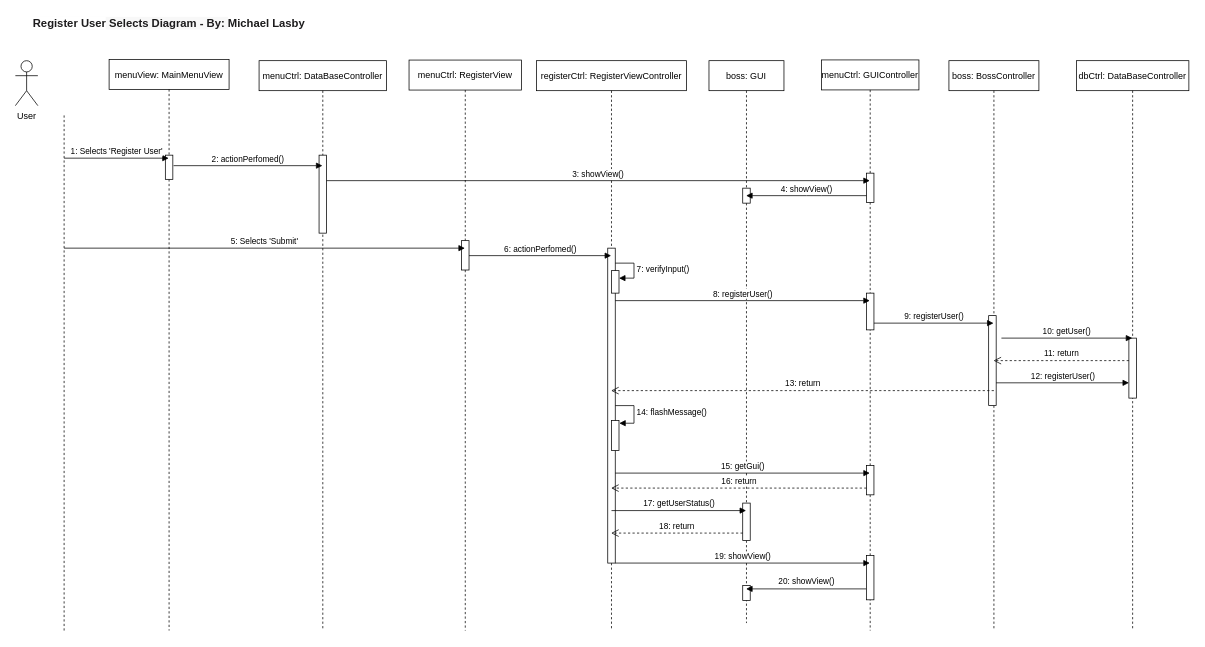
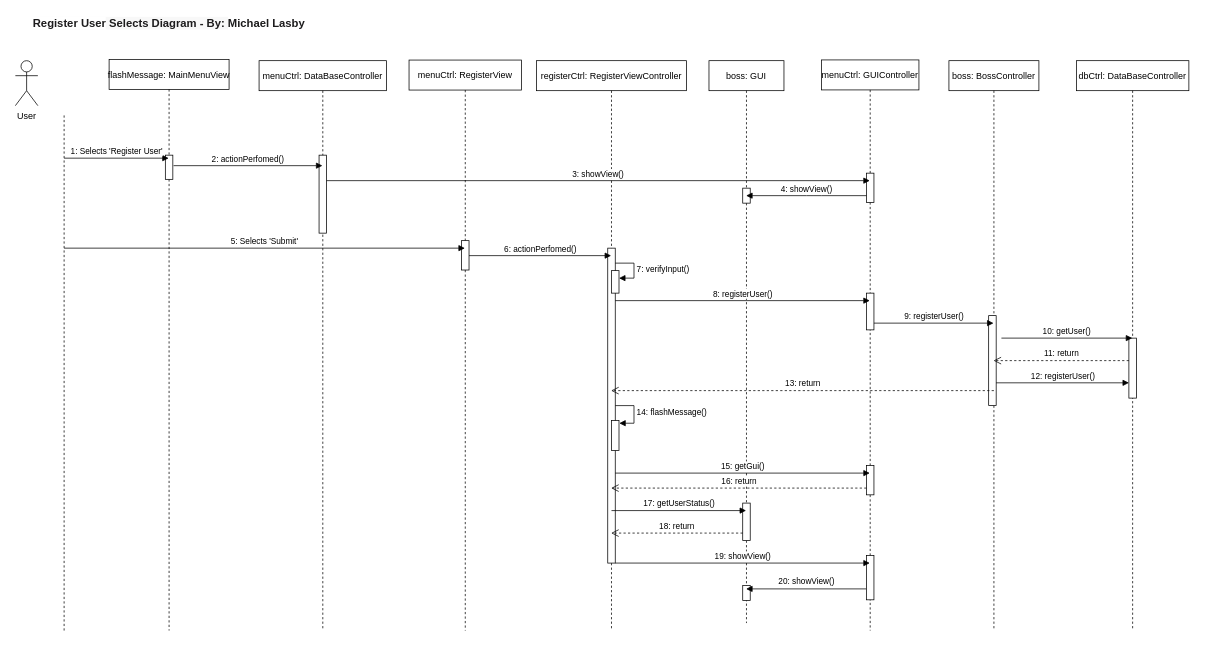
  <mxCell id="0" />
  <mxCell id="1" parent="0" />
  <mxCell id="2" value="boss: GUI" style="shape=umlLifeline;perimeter=lifelinePerimeter;container=1;collapsible=0;recursiveResize=0;rounded=0;shadow=0;strokeWidth=1;" parent="1" vertex="1"><mxGeometry x="945" y="80" width="100" height="750" as="geometry" /></mxCell>
  <mxCell id="3" value="" style="html=1;points=[];perimeter=orthogonalPerimeter;" parent="2" vertex="1"><mxGeometry x="45" y="590" width="10" height="50" as="geometry" /></mxCell>
  <mxCell id="4" value="" style="html=1;points=[];perimeter=orthogonalPerimeter;" parent="2" vertex="1"><mxGeometry x="45" y="170" width="10" height="20" as="geometry" /></mxCell>
  <mxCell id="5" value="" style="html=1;points=[];perimeter=orthogonalPerimeter;" parent="2" vertex="1"><mxGeometry x="45" y="700" width="10" height="20" as="geometry" /></mxCell>
  <mxCell id="6" value="boss: BossController" style="shape=umlLifeline;perimeter=lifelinePerimeter;container=1;collapsible=0;recursiveResize=0;rounded=0;shadow=0;strokeWidth=1;" parent="1" vertex="1"><mxGeometry x="1265" y="80" width="120" height="760" as="geometry" /></mxCell>
  <mxCell id="7" value="" style="html=1;points=[];perimeter=orthogonalPerimeter;" parent="6" vertex="1"><mxGeometry x="53" y="340" width="10" height="120" as="geometry" /></mxCell>
  <mxCell id="8" value="dbCtrl: DataBaseController" style="shape=umlLifeline;perimeter=lifelinePerimeter;container=1;collapsible=0;recursiveResize=0;rounded=0;shadow=0;strokeWidth=1;" parent="1" vertex="1"><mxGeometry x="1435" y="80" width="150" height="760" as="geometry" /></mxCell>
  <mxCell id="9" value="" style="html=1;points=[];perimeter=orthogonalPerimeter;" parent="8" vertex="1"><mxGeometry x="70" y="370" width="10" height="80" as="geometry" /></mxCell>
- <mxCell id="10" value="menuView: MainMenuView" style="shape=umlLifeline;perimeter=lifelinePerimeter;container=1;collapsible=0;recursiveResize=0;rounded=0;shadow=0;strokeWidth=1;" parent="1" vertex="1"><mxGeometry x="145" y="78.26" width="160" height="761.74" as="geometry" /></mxCell>
+ <mxCell id="10" value="flashMessage: MainMenuView" style="shape=umlLifeline;perimeter=lifelinePerimeter;container=1;collapsible=0;recursiveResize=0;rounded=0;shadow=0;strokeWidth=1;" parent="1" vertex="1"><mxGeometry x="145" y="78.26" width="160" height="761.74" as="geometry" /></mxCell>
  <mxCell id="11" value="" style="points=[];perimeter=orthogonalPerimeter;rounded=0;shadow=0;strokeWidth=1;" parent="10" vertex="1"><mxGeometry x="75" y="127.74" width="10" height="32.26" as="geometry" /></mxCell>
  <mxCell id="12" value="menuCtrl: DataBaseController" style="shape=umlLifeline;perimeter=lifelinePerimeter;container=1;collapsible=0;recursiveResize=0;rounded=0;shadow=0;strokeWidth=1;" parent="1" vertex="1"><mxGeometry x="345" y="80" width="170" height="760" as="geometry" /></mxCell>
  <mxCell id="13" value="" style="points=[];perimeter=orthogonalPerimeter;rounded=0;shadow=0;strokeWidth=1;" parent="12" vertex="1"><mxGeometry x="80" y="126" width="10" height="104" as="geometry" /></mxCell>
  <mxCell id="14" value="menuCtrl: RegisterView" style="shape=umlLifeline;perimeter=lifelinePerimeter;container=1;collapsible=0;recursiveResize=0;rounded=0;shadow=0;strokeWidth=1;" parent="1" vertex="1"><mxGeometry x="545" y="79.17" width="150" height="760.83" as="geometry" /></mxCell>
  <mxCell id="15" value="" style="html=1;points=[];perimeter=orthogonalPerimeter;" parent="14" vertex="1"><mxGeometry x="70" y="240.83" width="10" height="39.17" as="geometry" /></mxCell>
  <mxCell id="16" value="registerCtrl: RegisterViewController" style="shape=umlLifeline;perimeter=lifelinePerimeter;container=0;collapsible=0;recursiveResize=0;rounded=0;shadow=0;strokeWidth=1;" parent="1" vertex="1"><mxGeometry x="715" y="80" width="200" height="760" as="geometry" /></mxCell>
  <mxCell id="17" value="" style="endArrow=none;html=1;dashed=1;" parent="1" edge="1"><mxGeometry width="50" height="50" relative="1" as="geometry"><mxPoint x="85" y="840" as="sourcePoint" /><mxPoint x="85" y="150" as="targetPoint" /></mxGeometry></mxCell>
  <mxCell id="18" value="User" style="shape=umlActor;html=1;verticalLabelPosition=bottom;verticalAlign=top;align=center;" parent="1" vertex="1"><mxGeometry x="20" y="80" width="30" height="60" as="geometry" /></mxCell>
  <mxCell id="19" value="menuCtrl: GUIController" style="shape=umlLifeline;perimeter=lifelinePerimeter;container=1;collapsible=0;recursiveResize=0;rounded=0;shadow=0;strokeWidth=1;" parent="1" vertex="1"><mxGeometry x="1095" y="79" width="130" height="761" as="geometry" /></mxCell>
  <mxCell id="20" value="" style="html=1;points=[];perimeter=orthogonalPerimeter;" parent="19" vertex="1"><mxGeometry x="60" y="151" width="10" height="39" as="geometry" /></mxCell>
  <mxCell id="21" value="" style="html=1;points=[];perimeter=orthogonalPerimeter;" parent="19" vertex="1"><mxGeometry x="60" y="311" width="10" height="49" as="geometry" /></mxCell>
  <mxCell id="22" value="" style="html=1;points=[];perimeter=orthogonalPerimeter;" parent="19" vertex="1"><mxGeometry x="60" y="541" width="10" height="39" as="geometry" /></mxCell>
  <mxCell id="23" value="" style="html=1;points=[];perimeter=orthogonalPerimeter;" parent="19" vertex="1"><mxGeometry x="60" y="661" width="10" height="59" as="geometry" /></mxCell>
  <mxCell id="24" value="1: Selects 'Register User'" style="html=1;verticalAlign=bottom;endArrow=block;" parent="1" target="10" edge="1"><mxGeometry width="80" relative="1" as="geometry"><mxPoint x="85" y="210" as="sourcePoint" /><mxPoint x="165" y="210" as="targetPoint" /></mxGeometry></mxCell>
  <mxCell id="25" value="5: Selects 'Submit'" style="html=1;verticalAlign=bottom;endArrow=block;" parent="1" target="14" edge="1"><mxGeometry width="80" relative="1" as="geometry"><mxPoint x="85" y="330" as="sourcePoint" /><mxPoint x="165" y="330" as="targetPoint" /></mxGeometry></mxCell>
  <mxCell id="26" value="" style="html=1;points=[];perimeter=orthogonalPerimeter;" parent="1" vertex="1"><mxGeometry x="810" y="330" width="10" height="420" as="geometry" /></mxCell>
  <mxCell id="27" value="6: actionPerfomed()" style="html=1;verticalAlign=bottom;endArrow=block;" parent="1" target="16" edge="1"><mxGeometry width="80" relative="1" as="geometry"><mxPoint x="625" y="340" as="sourcePoint" /><mxPoint x="705" y="340" as="targetPoint" /></mxGeometry></mxCell>
  <mxCell id="28" value="8: registerUser()" style="html=1;verticalAlign=bottom;endArrow=block;" parent="1" target="19" edge="1"><mxGeometry width="80" relative="1" as="geometry"><mxPoint x="820" y="400" as="sourcePoint" /><mxPoint x="900" y="400" as="targetPoint" /></mxGeometry></mxCell>
  <mxCell id="29" value="9: registerUser()" style="html=1;verticalAlign=bottom;endArrow=block;" parent="1" target="6" edge="1"><mxGeometry width="80" relative="1" as="geometry"><mxPoint x="1165" y="430" as="sourcePoint" /><mxPoint x="1245" y="430" as="targetPoint" /></mxGeometry></mxCell>
  <mxCell id="30" value="10: getUser()" style="html=1;verticalAlign=bottom;endArrow=block;" parent="1" target="8" edge="1"><mxGeometry width="80" relative="1" as="geometry"><mxPoint x="1335" y="450" as="sourcePoint" /><mxPoint x="1405" y="450" as="targetPoint" /></mxGeometry></mxCell>
  <mxCell id="31" value="11: return" style="html=1;verticalAlign=bottom;endArrow=open;dashed=1;endSize=8;" parent="1" target="6" edge="1"><mxGeometry relative="1" as="geometry"><mxPoint x="1505" y="480" as="sourcePoint" /><mxPoint x="1425" y="480" as="targetPoint" /></mxGeometry></mxCell>
  <mxCell id="32" value="12: registerUser()" style="html=1;verticalAlign=bottom;endArrow=block;entryX=0.014;entryY=0.745;entryDx=0;entryDy=0;entryPerimeter=0;" parent="1" source="7" target="9" edge="1"><mxGeometry width="80" relative="1" as="geometry"><mxPoint x="1335" y="510" as="sourcePoint" /><mxPoint x="1405" y="510" as="targetPoint" /></mxGeometry></mxCell>
  <mxCell id="33" value="13: return" style="html=1;verticalAlign=bottom;endArrow=open;dashed=1;endSize=8;" parent="1" target="16" edge="1"><mxGeometry relative="1" as="geometry"><mxPoint x="1325" y="520" as="sourcePoint" /><mxPoint x="1245" y="520" as="targetPoint" /></mxGeometry></mxCell>
  <mxCell id="34" value="" style="html=1;points=[];perimeter=orthogonalPerimeter;" parent="1" vertex="1"><mxGeometry x="815" y="560" width="10" height="40" as="geometry" /></mxCell>
  <mxCell id="35" value="14: flashMessage()" style="edgeStyle=orthogonalEdgeStyle;html=1;align=left;spacingLeft=2;endArrow=block;rounded=0;entryX=1.034;entryY=0.087;entryDx=0;entryDy=0;entryPerimeter=0;" parent="1" target="34" edge="1"><mxGeometry relative="1" as="geometry"><mxPoint x="820" y="540" as="sourcePoint" /><Array as="points"><mxPoint x="845" y="540" /><mxPoint x="845" y="564" /></Array></mxGeometry></mxCell>
  <mxCell id="36" value="2: actionPerfomed()" style="html=1;verticalAlign=bottom;endArrow=block;" parent="1" target="12" edge="1"><mxGeometry width="80" relative="1" as="geometry"><mxPoint x="231" y="220" as="sourcePoint" /><mxPoint x="311" y="220" as="targetPoint" /></mxGeometry></mxCell>
  <mxCell id="37" value="15: getGui()" style="html=1;verticalAlign=bottom;endArrow=block;" parent="1" target="19" edge="1"><mxGeometry width="80" relative="1" as="geometry"><mxPoint x="820" y="630" as="sourcePoint" /><mxPoint x="900" y="630" as="targetPoint" /></mxGeometry></mxCell>
  <mxCell id="38" value="16: return" style="html=1;verticalAlign=bottom;endArrow=open;dashed=1;endSize=8;" parent="1" target="16" edge="1"><mxGeometry relative="1" as="geometry"><mxPoint x="1155" y="650" as="sourcePoint" /><mxPoint x="1075" y="650" as="targetPoint" /></mxGeometry></mxCell>
  <mxCell id="39" value="17: getUserStatus()" style="html=1;verticalAlign=bottom;endArrow=block;" parent="1" target="2" edge="1"><mxGeometry width="80" relative="1" as="geometry"><mxPoint x="815" y="680" as="sourcePoint" /><mxPoint x="895" y="680" as="targetPoint" /></mxGeometry></mxCell>
  <mxCell id="40" value="18: return" style="html=1;verticalAlign=bottom;endArrow=open;dashed=1;endSize=8;" parent="1" source="3" target="16" edge="1"><mxGeometry relative="1" as="geometry"><mxPoint x="985" y="710" as="sourcePoint" /><mxPoint x="915" y="710" as="targetPoint" /><Array as="points"><mxPoint x="945" y="710" /></Array></mxGeometry></mxCell>
  <mxCell id="41" value="19: showView()" style="html=1;verticalAlign=bottom;endArrow=block;" parent="1" target="19" edge="1"><mxGeometry width="80" relative="1" as="geometry"><mxPoint x="820" y="750" as="sourcePoint" /><mxPoint x="900" y="750" as="targetPoint" /></mxGeometry></mxCell>
  <mxCell id="42" value="3: showView()" style="html=1;verticalAlign=bottom;endArrow=block;" parent="1" target="19" edge="1"><mxGeometry width="80" relative="1" as="geometry"><mxPoint x="435" y="240" as="sourcePoint" /><mxPoint x="515" y="240" as="targetPoint" /></mxGeometry></mxCell>
  <mxCell id="43" value="4: showView()" style="html=1;verticalAlign=bottom;endArrow=block;" parent="1" target="2" edge="1"><mxGeometry x="0.001" width="80" relative="1" as="geometry"><mxPoint x="1155" y="260" as="sourcePoint" /><mxPoint x="1235" y="260" as="targetPoint" /><Array as="points"><mxPoint x="1085" y="260" /></Array><mxPoint as="offset" /></mxGeometry></mxCell>
  <mxCell id="44" value="20: showView()" style="html=1;verticalAlign=bottom;endArrow=block;exitX=-0.04;exitY=0.753;exitDx=0;exitDy=0;exitPerimeter=0;" parent="1" source="23" target="2" edge="1"><mxGeometry width="80" relative="1" as="geometry"><mxPoint x="1005" y="670" as="sourcePoint" /><mxPoint x="1085" y="670" as="targetPoint" /></mxGeometry></mxCell>
  <mxCell id="45" value="7: verifyInput()" style="edgeStyle=orthogonalEdgeStyle;html=1;align=left;spacingLeft=2;endArrow=block;rounded=0;entryX=1;entryY=0;" parent="1" edge="1"><mxGeometry relative="1" as="geometry"><mxPoint x="820" y="350" as="sourcePoint" /><Array as="points"><mxPoint x="845" y="350" /></Array><mxPoint x="825" y="370" as="targetPoint" /></mxGeometry></mxCell>
  <mxCell id="46" value="" style="html=1;points=[];perimeter=orthogonalPerimeter;" parent="1" vertex="1"><mxGeometry x="815" y="360" width="10" height="30" as="geometry" /></mxCell>
  <mxCell id="47" value="&lt;b style=&quot;box-sizing: inherit ; color: rgb(29 , 28 , 29) ; font-family: , &amp;#34;applelogo&amp;#34; , sans-serif ; font-size: 15px ; text-align: left ; background-color: rgb(248 , 248 , 248)&quot;&gt;&lt;b style=&quot;box-sizing: inherit ; font-family: , &amp;#34;applelogo&amp;#34; , sans-serif ; background-color: rgb(255 , 255 , 255)&quot;&gt;Register User&lt;/b&gt;&amp;nbsp;Selects Diagram - By:&amp;nbsp;&lt;/b&gt;&lt;b style=&quot;box-sizing: inherit ; color: rgb(29 , 28 , 29) ; font-family: , &amp;#34;applelogo&amp;#34; , sans-serif ; font-size: 15px ; text-align: left ; background-color: rgb(255 , 255 , 255)&quot;&gt;Michael Lasby&lt;/b&gt;" style="text;html=1;strokeColor=none;fillColor=none;align=center;verticalAlign=middle;whiteSpace=wrap;rounded=0;" vertex="1" parent="1"><mxGeometry x="25" y="20" width="400" height="20" as="geometry" /></mxCell>
